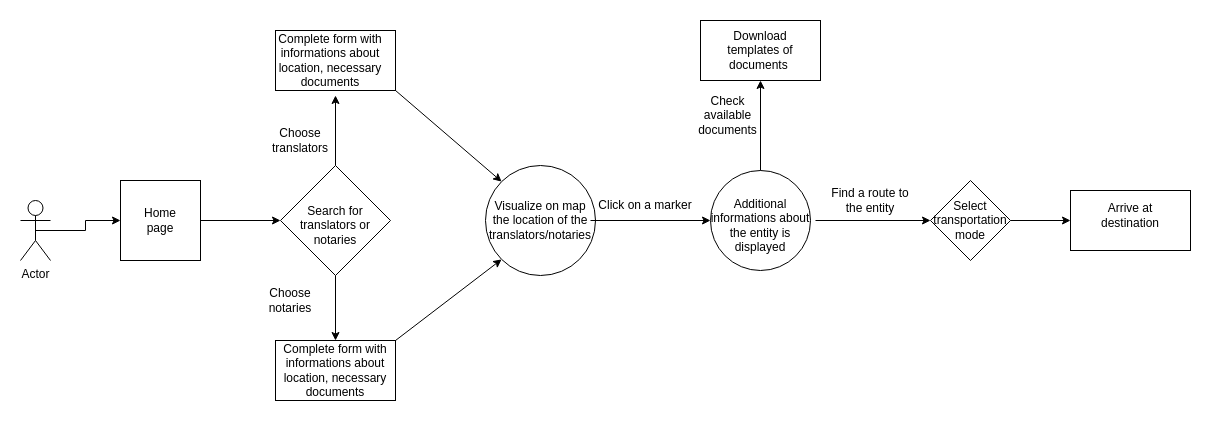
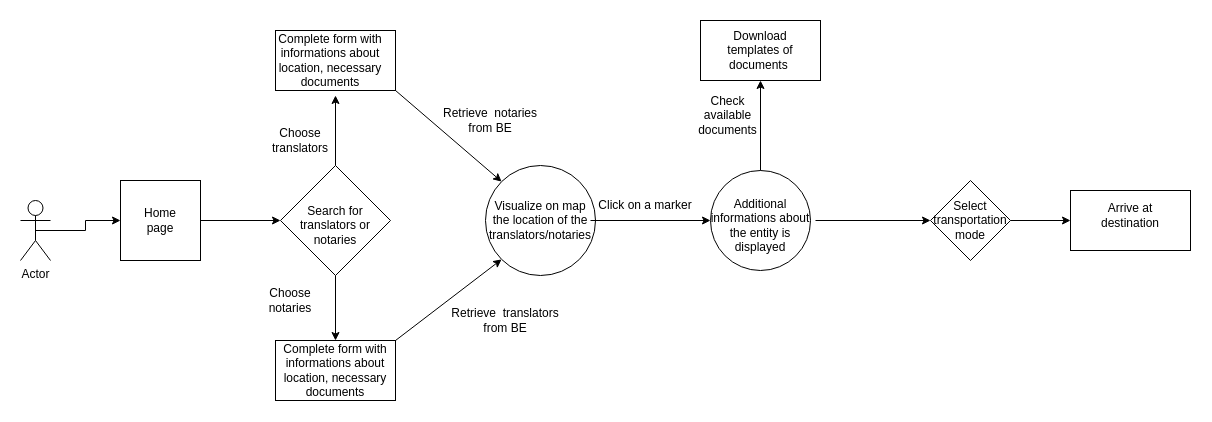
  <mxCell id="0" />
  <mxCell id="1" parent="0" />
  <mxCell id="2" style="edgeStyle=orthogonalEdgeStyle;rounded=0;orthogonalLoop=1;jettySize=auto;html=1;exitX=0.5;exitY=0.5;exitDx=0;exitDy=0;exitPerimeter=0;entryX=0;entryY=0.5;entryDx=0;entryDy=0;" parent="1" source="3" target="4" edge="1"><mxGeometry relative="1" as="geometry" /></mxCell>
  <mxCell id="3" value="Actor" style="shape=umlActor;verticalLabelPosition=bottom;labelBackgroundColor=#ffffff;verticalAlign=top;html=1;outlineConnect=0;" parent="1" vertex="1"><mxGeometry x="20" y="200" width="30" height="60" as="geometry" /></mxCell>
  <mxCell id="4" value="" style="whiteSpace=wrap;html=1;aspect=fixed;" parent="1" vertex="1"><mxGeometry x="120" y="180" width="80" height="80" as="geometry" /></mxCell>
  <mxCell id="5" value="" style="rhombus;whiteSpace=wrap;html=1;" parent="1" vertex="1"><mxGeometry x="280" y="165" width="110" height="110" as="geometry" /></mxCell>
  <mxCell id="6" value="Search for translators or notaries" style="text;html=1;strokeColor=none;fillColor=none;align=center;verticalAlign=middle;whiteSpace=wrap;rounded=0;" parent="1" vertex="1"><mxGeometry x="280" y="200" width="110" height="50" as="geometry" /></mxCell>
  <mxCell id="7" value="" style="endArrow=classic;html=1;exitX=1;exitY=0.5;exitDx=0;exitDy=0;" parent="1" source="4" edge="1"><mxGeometry width="50" height="50" relative="1" as="geometry"><mxPoint x="200" y="250" as="sourcePoint" /><mxPoint x="280" y="220" as="targetPoint" /></mxGeometry></mxCell>
  <mxCell id="8" value="" style="endArrow=classic;html=1;" parent="1" edge="1"><mxGeometry width="50" height="50" relative="1" as="geometry"><mxPoint x="335" y="165" as="sourcePoint" /><mxPoint x="335" y="95" as="targetPoint" /></mxGeometry></mxCell>
  <mxCell id="9" value="" style="endArrow=classic;html=1;exitX=0.5;exitY=1;exitDx=0;exitDy=0;" parent="1" source="5" edge="1"><mxGeometry width="50" height="50" relative="1" as="geometry"><mxPoint x="300" y="345" as="sourcePoint" /><mxPoint x="335" y="340" as="targetPoint" /><Array as="points" /></mxGeometry></mxCell>
  <mxCell id="10" value="Choose translators" style="text;html=1;strokeColor=none;fillColor=none;align=center;verticalAlign=middle;whiteSpace=wrap;rounded=0;" parent="1" vertex="1"><mxGeometry x="280" y="130" width="40" height="20" as="geometry" /></mxCell>
  <mxCell id="11" value="Choose notaries" style="text;html=1;strokeColor=none;fillColor=none;align=center;verticalAlign=middle;whiteSpace=wrap;rounded=0;" parent="1" vertex="1"><mxGeometry x="270" y="290" width="40" height="20" as="geometry" /></mxCell>
  <mxCell id="12" value="" style="rounded=0;whiteSpace=wrap;html=1;" parent="1" vertex="1"><mxGeometry x="275" y="30" width="120" height="60" as="geometry" /></mxCell>
  <mxCell id="13" value="" style="rounded=0;whiteSpace=wrap;html=1;" parent="1" vertex="1"><mxGeometry x="275" y="340" width="120" height="60" as="geometry" /></mxCell>
  <mxCell id="14" value="Complete form with informations about location, necessary documents" style="text;html=1;strokeColor=none;fillColor=none;align=center;verticalAlign=middle;whiteSpace=wrap;rounded=0;" parent="1" vertex="1"><mxGeometry x="270" y="50" width="120" height="20" as="geometry" /></mxCell>
  <mxCell id="15" value="Complete form with informations about location, necessary documents" style="text;html=1;strokeColor=none;fillColor=none;align=center;verticalAlign=middle;whiteSpace=wrap;rounded=0;" parent="1" vertex="1"><mxGeometry x="275" y="360" width="120" height="20" as="geometry" /></mxCell>
  <mxCell id="16" value="" style="ellipse;whiteSpace=wrap;html=1;aspect=fixed;" parent="1" vertex="1"><mxGeometry x="485" y="165" width="110" height="110" as="geometry" /></mxCell>
  <mxCell id="17" value="Visualize on map the location of the translators/notaries" style="text;html=1;strokeColor=none;fillColor=none;align=center;verticalAlign=middle;whiteSpace=wrap;rounded=0;" parent="1" vertex="1"><mxGeometry x="490" y="195" width="100" height="50" as="geometry" /></mxCell>
  <mxCell id="18" value="" style="endArrow=classic;html=1;entryX=0;entryY=1;entryDx=0;entryDy=0;" parent="1" target="16" edge="1"><mxGeometry width="50" height="50" relative="1" as="geometry"><mxPoint x="395" y="340" as="sourcePoint" /><mxPoint x="445" y="290" as="targetPoint" /></mxGeometry></mxCell>
  <mxCell id="19" value="" style="endArrow=classic;html=1;exitX=1.002;exitY=1.003;exitDx=0;exitDy=0;exitPerimeter=0;entryX=0;entryY=0;entryDx=0;entryDy=0;" parent="1" source="12" target="16" edge="1"><mxGeometry width="50" height="50" relative="1" as="geometry"><mxPoint x="400" y="140" as="sourcePoint" /><mxPoint x="450" y="90" as="targetPoint" /></mxGeometry></mxCell>
+ <mxCell id="20" value="Retrieve&amp;nbsp; notaries from BE" style="text;html=1;strokeColor=none;fillColor=none;align=center;verticalAlign=middle;whiteSpace=wrap;rounded=0;" parent="1" vertex="1"><mxGeometry x="435" y="110" width="110" height="20" as="geometry" /></mxCell>
+ <mxCell id="21" value="Retrieve&amp;nbsp; translators from BE" style="text;html=1;strokeColor=none;fillColor=none;align=center;verticalAlign=middle;whiteSpace=wrap;rounded=0;" parent="1" vertex="1"><mxGeometry x="450" y="310" width="110" height="20" as="geometry" /></mxCell>
  <mxCell id="22" value="" style="endArrow=classic;html=1;exitX=1;exitY=0.5;exitDx=0;exitDy=0;" parent="1" source="17" edge="1"><mxGeometry width="50" height="50" relative="1" as="geometry"><mxPoint x="600" y="240" as="sourcePoint" /><mxPoint x="710" y="220" as="targetPoint" /></mxGeometry></mxCell>
  <mxCell id="23" value="Click on a marker" style="text;html=1;strokeColor=none;fillColor=none;align=center;verticalAlign=middle;whiteSpace=wrap;rounded=0;" parent="1" vertex="1"><mxGeometry x="595" y="195" width="100" height="20" as="geometry" /></mxCell>
  <mxCell id="24" value="" style="ellipse;whiteSpace=wrap;html=1;aspect=fixed;" parent="1" vertex="1"><mxGeometry x="710" y="170" width="100" height="100" as="geometry" /></mxCell>
  <mxCell id="25" value="Additional informations about the entity is displayed" style="text;html=1;strokeColor=none;fillColor=none;align=center;verticalAlign=middle;whiteSpace=wrap;rounded=0;" parent="1" vertex="1"><mxGeometry x="705" y="215" width="110" height="20" as="geometry" /></mxCell>
  <mxCell id="26" value="Check available documents" style="text;html=1;strokeColor=none;fillColor=none;align=center;verticalAlign=middle;whiteSpace=wrap;rounded=0;" parent="1" vertex="1"><mxGeometry x="700" y="95" width="55" height="40" as="geometry" /></mxCell>
  <mxCell id="27" value="" style="endArrow=classic;html=1;exitX=0.5;exitY=0;exitDx=0;exitDy=0;" parent="1" source="24" edge="1"><mxGeometry width="50" height="50" relative="1" as="geometry"><mxPoint x="730" y="170" as="sourcePoint" /><mxPoint x="760" y="80" as="targetPoint" /></mxGeometry></mxCell>
  <mxCell id="28" value="" style="rounded=0;whiteSpace=wrap;html=1;" parent="1" vertex="1"><mxGeometry x="700" y="20" width="120" height="60" as="geometry" /></mxCell>
  <mxCell id="29" value="Download templates of documents&amp;nbsp;" style="text;html=1;strokeColor=none;fillColor=none;align=center;verticalAlign=middle;whiteSpace=wrap;rounded=0;" parent="1" vertex="1"><mxGeometry x="710" y="40" width="100" height="20" as="geometry" /></mxCell>
  <mxCell id="30" value="" style="endArrow=classic;html=1;exitX=1;exitY=0.25;exitDx=0;exitDy=0;" parent="1" source="25" edge="1"><mxGeometry width="50" height="50" relative="1" as="geometry"><mxPoint x="810" y="240" as="sourcePoint" /><mxPoint x="930" y="220" as="targetPoint" /></mxGeometry></mxCell>
- <mxCell id="31" value="Find a route to the entity" style="text;html=1;strokeColor=none;fillColor=none;align=center;verticalAlign=middle;whiteSpace=wrap;rounded=0;" parent="1" vertex="1"><mxGeometry x="830" y="190" width="80" height="20" as="geometry" /></mxCell>
  <mxCell id="32" value="" style="rhombus;whiteSpace=wrap;html=1;" parent="1" vertex="1"><mxGeometry x="930" y="180" width="80" height="80" as="geometry" /></mxCell>
  <mxCell id="33" value="Select transportation mode" style="text;html=1;strokeColor=none;fillColor=none;align=center;verticalAlign=middle;whiteSpace=wrap;rounded=0;" parent="1" vertex="1"><mxGeometry x="950" y="200" width="40" height="40" as="geometry" /></mxCell>
  <mxCell id="34" value="" style="rounded=0;whiteSpace=wrap;html=1;" parent="1" vertex="1"><mxGeometry x="1070" y="190" width="120" height="60" as="geometry" /></mxCell>
  <mxCell id="35" value="Arrive at destination" style="text;html=1;strokeColor=none;fillColor=none;align=center;verticalAlign=middle;whiteSpace=wrap;rounded=0;" parent="1" vertex="1"><mxGeometry x="1090" y="205" width="80" height="20" as="geometry" /></mxCell>
  <mxCell id="36" value="" style="endArrow=classic;html=1;entryX=0;entryY=0.5;entryDx=0;entryDy=0;exitX=1;exitY=0.5;exitDx=0;exitDy=0;" parent="1" source="32" target="34" edge="1"><mxGeometry width="50" height="50" relative="1" as="geometry"><mxPoint x="980" y="150" as="sourcePoint" /><mxPoint x="1030" y="100" as="targetPoint" /></mxGeometry></mxCell>
  <mxCell id="37" value="Home page" style="text;html=1;strokeColor=none;fillColor=none;align=center;verticalAlign=middle;whiteSpace=wrap;rounded=0;" vertex="1" parent="1"><mxGeometry x="140" y="210" width="40" height="20" as="geometry" /></mxCell>
